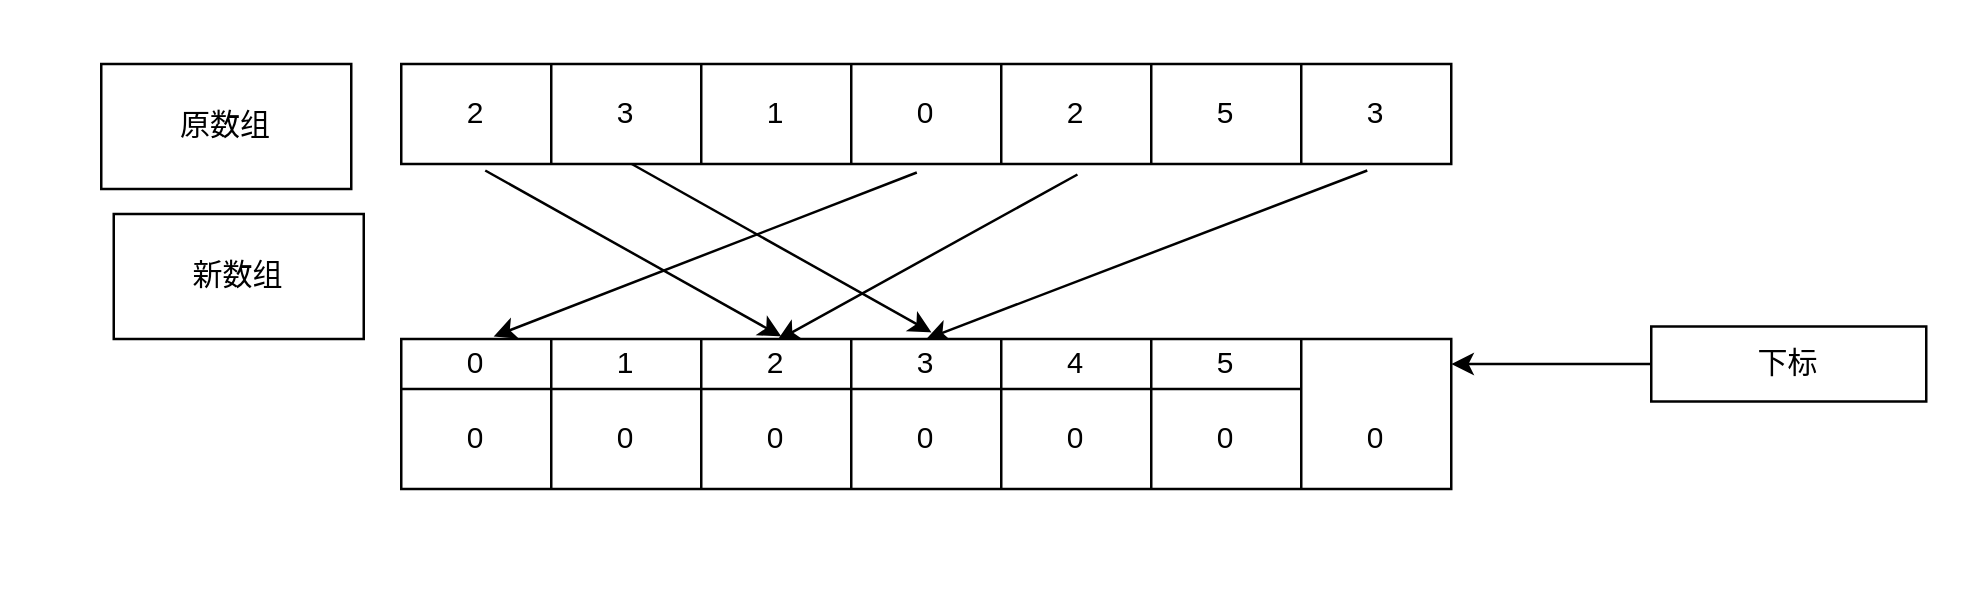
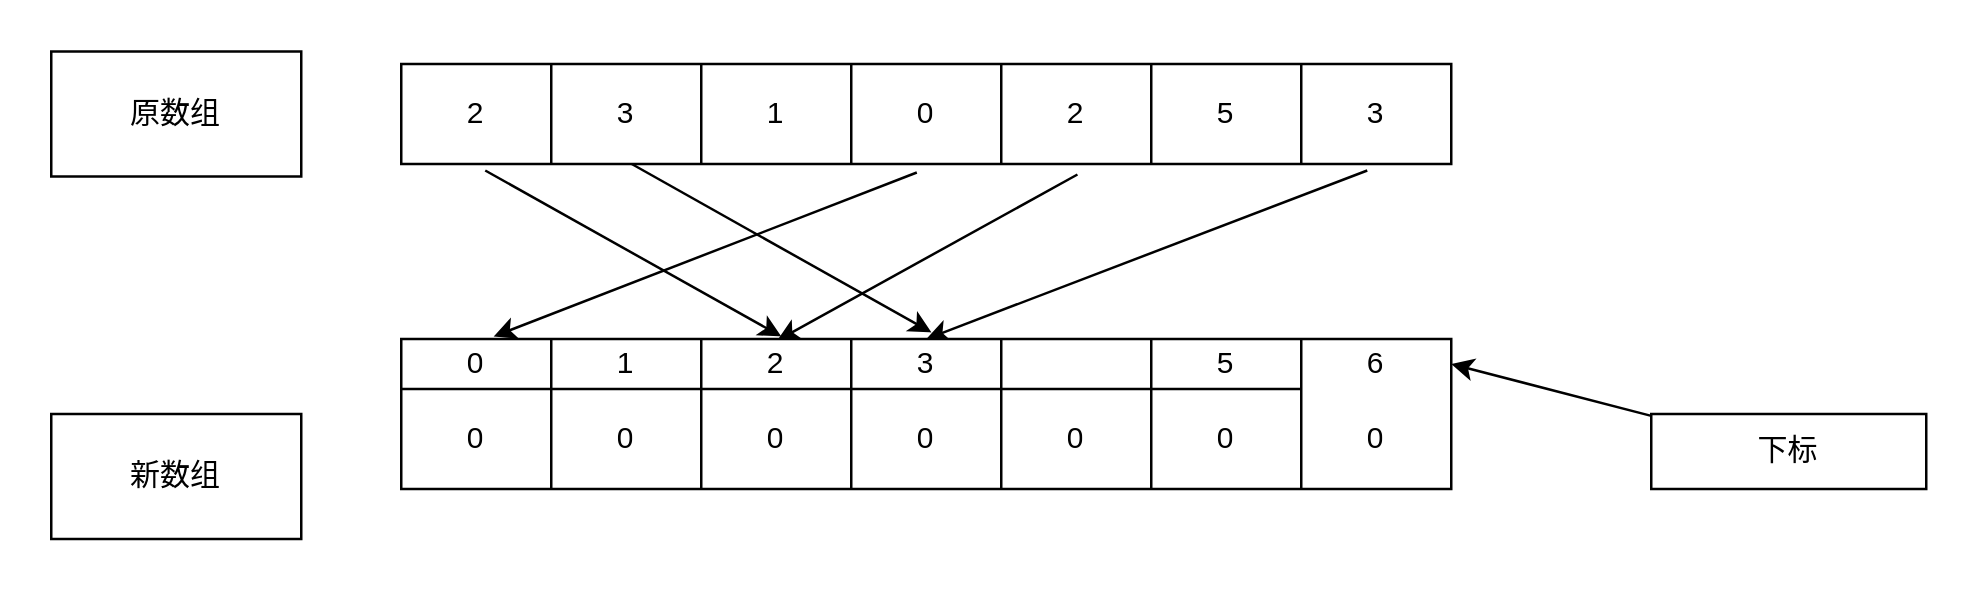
  <mxCell id="0" />
  <mxCell id="1" parent="0" />
  <mxCell id="2" style="edgeStyle=none;rounded=0;orthogonalLoop=1;jettySize=auto;html=1;entryX=0.362;entryY=-0.05;entryDx=0;entryDy=0;entryPerimeter=0;exitX=0.08;exitY=1.065;exitDx=0;exitDy=0;exitPerimeter=0;" edge="1" parent="1" source="8" target="17"><mxGeometry relative="1" as="geometry" /></mxCell>
  <mxCell id="3" style="edgeStyle=none;rounded=0;orthogonalLoop=1;jettySize=auto;html=1;entryX=0.358;entryY=0.03;entryDx=0;entryDy=0;entryPerimeter=0;exitX=0.644;exitY=1.105;exitDx=0;exitDy=0;exitPerimeter=0;" edge="1" parent="1" source="8" target="17"><mxGeometry relative="1" as="geometry" /></mxCell>
  <mxCell id="4" style="edgeStyle=none;rounded=0;orthogonalLoop=1;jettySize=auto;html=1;entryX=0.088;entryY=-0.05;entryDx=0;entryDy=0;entryPerimeter=0;exitX=0.491;exitY=1.085;exitDx=0;exitDy=0;exitPerimeter=0;" edge="1" parent="1" source="8" target="17"><mxGeometry relative="1" as="geometry" /></mxCell>
  <mxCell id="5" style="edgeStyle=none;rounded=0;orthogonalLoop=1;jettySize=auto;html=1;exitX=0.92;exitY=1.065;exitDx=0;exitDy=0;exitPerimeter=0;" edge="1" parent="1" source="8"><mxGeometry relative="1" as="geometry"><mxPoint x="370" y="135" as="targetPoint" /></mxGeometry></mxCell>
  <mxCell id="6" style="edgeStyle=none;rounded=0;orthogonalLoop=1;jettySize=auto;html=1;entryX=0.505;entryY=-0.13;entryDx=0;entryDy=0;entryPerimeter=0;exitX=0.217;exitY=0.985;exitDx=0;exitDy=0;exitPerimeter=0;" edge="1" parent="1" source="8" target="17"><mxGeometry relative="1" as="geometry" /></mxCell>
  <mxCell id="7" value="" style="shape=table;startSize=0;container=1;collapsible=0;childLayout=tableLayout;" vertex="1" parent="1"><mxGeometry x="160" y="25" width="420" height="40" as="geometry" /></mxCell>
  <mxCell id="8" value="" style="shape=partialRectangle;collapsible=0;dropTarget=0;pointerEvents=0;fillColor=none;top=0;left=0;bottom=0;right=0;points=[[0,0.5],[1,0.5]];portConstraint=eastwest;" vertex="1" parent="7"><mxGeometry width="420" height="40" as="geometry" /></mxCell>
  <mxCell id="9" value="2" style="shape=partialRectangle;html=1;whiteSpace=wrap;connectable=0;overflow=hidden;fillColor=none;top=0;left=0;bottom=0;right=0;" vertex="1" parent="8"><mxGeometry width="60" height="40" as="geometry" /></mxCell>
  <mxCell id="10" value="3" style="shape=partialRectangle;html=1;whiteSpace=wrap;connectable=0;overflow=hidden;fillColor=none;top=0;left=0;bottom=0;right=0;" vertex="1" parent="8"><mxGeometry x="60" width="60" height="40" as="geometry" /></mxCell>
  <mxCell id="11" value="1" style="shape=partialRectangle;html=1;whiteSpace=wrap;connectable=0;overflow=hidden;fillColor=none;top=0;left=0;bottom=0;right=0;" vertex="1" parent="8"><mxGeometry x="120" width="60" height="40" as="geometry" /></mxCell>
  <mxCell id="12" value="0" style="shape=partialRectangle;html=1;whiteSpace=wrap;connectable=0;overflow=hidden;fillColor=none;top=0;left=0;bottom=0;right=0;" vertex="1" parent="8"><mxGeometry x="180" width="60" height="40" as="geometry" /></mxCell>
  <mxCell id="13" value="2" style="shape=partialRectangle;html=1;whiteSpace=wrap;connectable=0;overflow=hidden;fillColor=none;top=0;left=0;bottom=0;right=0;" vertex="1" parent="8"><mxGeometry x="240" width="60" height="40" as="geometry" /></mxCell>
  <mxCell id="14" value="5" style="shape=partialRectangle;html=1;whiteSpace=wrap;connectable=0;overflow=hidden;fillColor=none;top=0;left=0;bottom=0;right=0;" vertex="1" parent="8"><mxGeometry x="300" width="60" height="40" as="geometry" /></mxCell>
  <mxCell id="15" value="3" style="shape=partialRectangle;html=1;whiteSpace=wrap;connectable=0;overflow=hidden;fillColor=none;top=0;left=0;bottom=0;right=0;" vertex="1" parent="8"><mxGeometry x="360" width="60" height="40" as="geometry" /></mxCell>
  <mxCell id="16" value="" style="shape=table;startSize=0;container=1;collapsible=0;childLayout=tableLayout;" vertex="1" parent="1"><mxGeometry x="160" y="135" width="420" height="60" as="geometry" /></mxCell>
  <mxCell id="17" style="shape=partialRectangle;collapsible=0;dropTarget=0;pointerEvents=0;fillColor=none;top=0;left=0;bottom=0;right=0;points=[[0,0.5],[1,0.5]];portConstraint=eastwest;" vertex="1" parent="16"><mxGeometry width="420" height="20" as="geometry" /></mxCell>
  <mxCell id="18" value="0" style="shape=partialRectangle;html=1;whiteSpace=wrap;connectable=0;overflow=hidden;fillColor=none;top=0;left=0;bottom=0;right=0;" vertex="1" parent="17"><mxGeometry width="60" height="20" as="geometry" /></mxCell>
  <mxCell id="19" value="1" style="shape=partialRectangle;html=1;whiteSpace=wrap;connectable=0;overflow=hidden;fillColor=none;top=0;left=0;bottom=0;right=0;" vertex="1" parent="17"><mxGeometry x="60" width="60" height="20" as="geometry" /></mxCell>
  <mxCell id="20" value="2" style="shape=partialRectangle;html=1;whiteSpace=wrap;connectable=0;overflow=hidden;fillColor=none;top=0;left=0;bottom=0;right=0;" vertex="1" parent="17"><mxGeometry x="120" width="60" height="20" as="geometry" /></mxCell>
  <mxCell id="21" value="3" style="shape=partialRectangle;html=1;whiteSpace=wrap;connectable=0;overflow=hidden;fillColor=none;top=0;left=0;bottom=0;right=0;" vertex="1" parent="17"><mxGeometry x="180" width="60" height="20" as="geometry" /></mxCell>
- <mxCell id="22" value="4" style="shape=partialRectangle;html=1;whiteSpace=wrap;connectable=0;overflow=hidden;fillColor=none;top=0;left=0;bottom=0;right=0;" vertex="1" parent="17"><mxGeometry x="240" width="60" height="20" as="geometry" /></mxCell>
  <mxCell id="23" value="5" style="shape=partialRectangle;html=1;whiteSpace=wrap;connectable=0;overflow=hidden;fillColor=none;top=0;left=0;bottom=0;right=0;" vertex="1" parent="17"><mxGeometry x="300" width="60" height="20" as="geometry" /></mxCell>
+ <mxCell id="24" value="6" style="shape=partialRectangle;html=1;whiteSpace=wrap;connectable=0;overflow=hidden;fillColor=none;top=0;left=0;bottom=0;right=0;" vertex="1" parent="17"><mxGeometry x="360" width="60" height="20" as="geometry" /></mxCell>
  <mxCell id="25" value="" style="shape=partialRectangle;collapsible=0;dropTarget=0;pointerEvents=0;fillColor=none;top=0;left=0;bottom=0;right=0;points=[[0,0.5],[1,0.5]];portConstraint=eastwest;" vertex="1" parent="16"><mxGeometry y="20" width="420" height="40" as="geometry" /></mxCell>
  <mxCell id="26" value="0" style="shape=partialRectangle;html=1;whiteSpace=wrap;connectable=0;overflow=hidden;fillColor=none;top=0;left=0;bottom=0;right=0;" vertex="1" parent="25"><mxGeometry width="60" height="40" as="geometry" /></mxCell>
  <mxCell id="27" value="0" style="shape=partialRectangle;html=1;whiteSpace=wrap;connectable=0;overflow=hidden;fillColor=none;top=0;left=0;bottom=0;right=0;" vertex="1" parent="25"><mxGeometry x="60" width="60" height="40" as="geometry" /></mxCell>
  <mxCell id="28" value="0" style="shape=partialRectangle;html=1;whiteSpace=wrap;connectable=0;overflow=hidden;fillColor=none;top=0;left=0;bottom=0;right=0;" vertex="1" parent="25"><mxGeometry x="120" width="60" height="40" as="geometry" /></mxCell>
  <mxCell id="29" value="0" style="shape=partialRectangle;html=1;whiteSpace=wrap;connectable=0;overflow=hidden;fillColor=none;top=0;left=0;bottom=0;right=0;" vertex="1" parent="25"><mxGeometry x="180" width="60" height="40" as="geometry" /></mxCell>
  <mxCell id="30" value="0" style="shape=partialRectangle;html=1;whiteSpace=wrap;connectable=0;overflow=hidden;fillColor=none;top=0;left=0;bottom=0;right=0;" vertex="1" parent="25"><mxGeometry x="240" width="60" height="40" as="geometry" /></mxCell>
  <mxCell id="31" value="0" style="shape=partialRectangle;html=1;whiteSpace=wrap;connectable=0;overflow=hidden;fillColor=none;top=0;left=0;bottom=0;right=0;" vertex="1" parent="25"><mxGeometry x="300" width="60" height="40" as="geometry" /></mxCell>
  <mxCell id="32" value="0" style="shape=partialRectangle;html=1;whiteSpace=wrap;connectable=0;overflow=hidden;fillColor=none;top=0;left=0;bottom=0;right=0;" vertex="1" parent="25"><mxGeometry x="360" width="60" height="40" as="geometry" /></mxCell>
- <mxCell id="33" value="原数组" style="rounded=0;whiteSpace=wrap;html=1;" vertex="1" parent="1"><mxGeometry x="40" y="25" width="100" height="50" as="geometry" /></mxCell>
- <mxCell id="34" value="新数组" style="rounded=0;whiteSpace=wrap;html=1;" vertex="1" parent="1"><mxGeometry x="45" y="85" width="100" height="50" as="geometry" /></mxCell>
+ <mxCell id="33" value="原数组" style="rounded=0;whiteSpace=wrap;html=1;" vertex="1" parent="1"><mxGeometry x="20" y="20" width="100" height="50" as="geometry" /></mxCell>
+ <mxCell id="34" value="新数组" style="rounded=0;whiteSpace=wrap;html=1;" vertex="1" parent="1"><mxGeometry x="20" y="165" width="100" height="50" as="geometry" /></mxCell>
  <mxCell id="35" style="edgeStyle=none;rounded=0;orthogonalLoop=1;jettySize=auto;html=1;entryX=1;entryY=0.5;entryDx=0;entryDy=0;" edge="1" parent="1" source="36" target="17"><mxGeometry relative="1" as="geometry" /></mxCell>
- <mxCell id="36" value="下标" style="rounded=0;whiteSpace=wrap;html=1;" vertex="1" parent="1"><mxGeometry x="660" y="130" width="110" height="30" as="geometry" /></mxCell>
+ <mxCell id="36" value="下标" style="rounded=0;whiteSpace=wrap;html=1;" vertex="1" parent="1"><mxGeometry x="660" y="165" width="110" height="30" as="geometry" /></mxCell>
